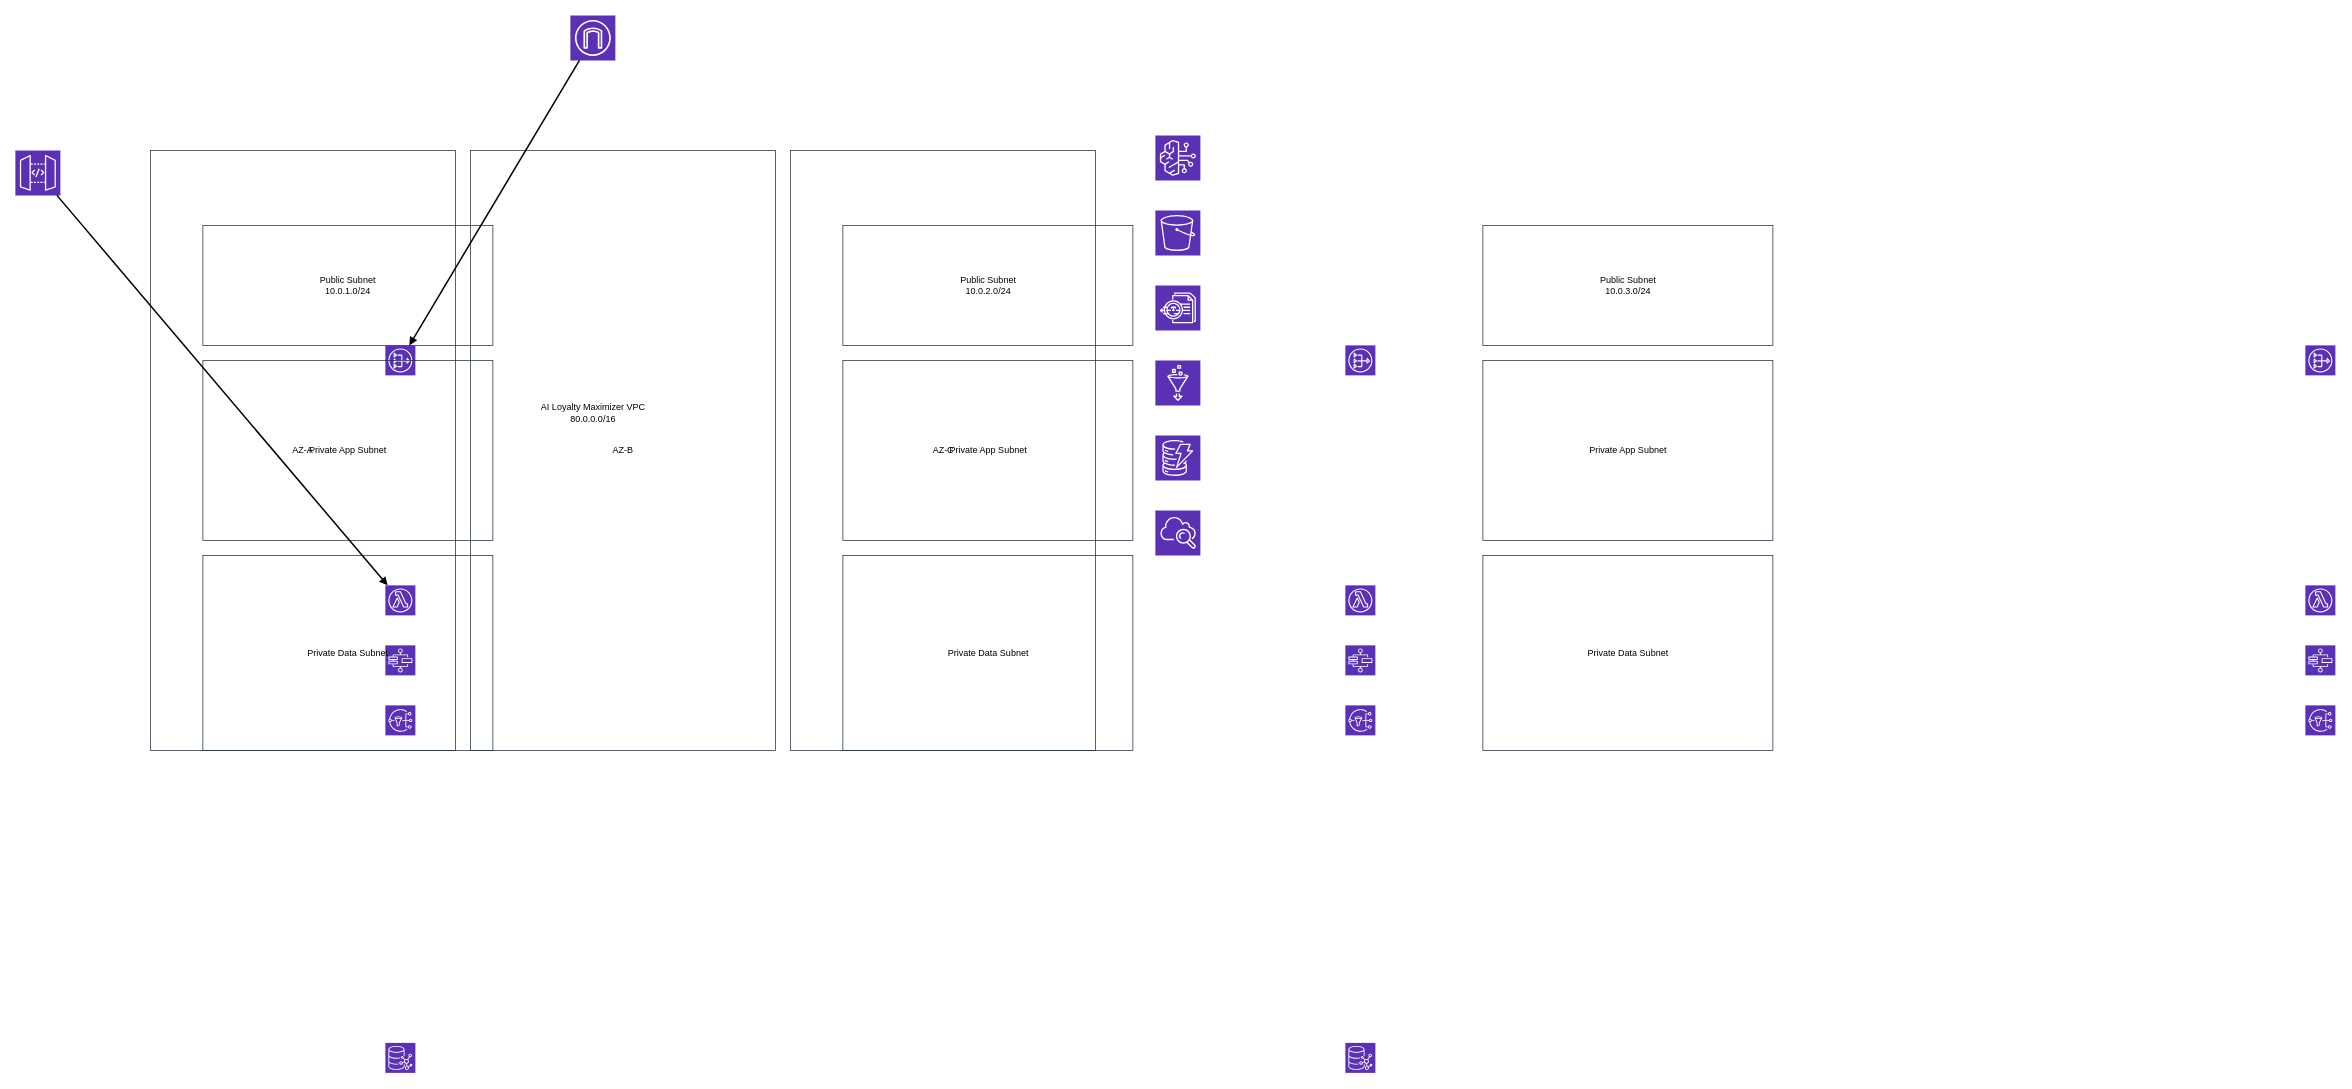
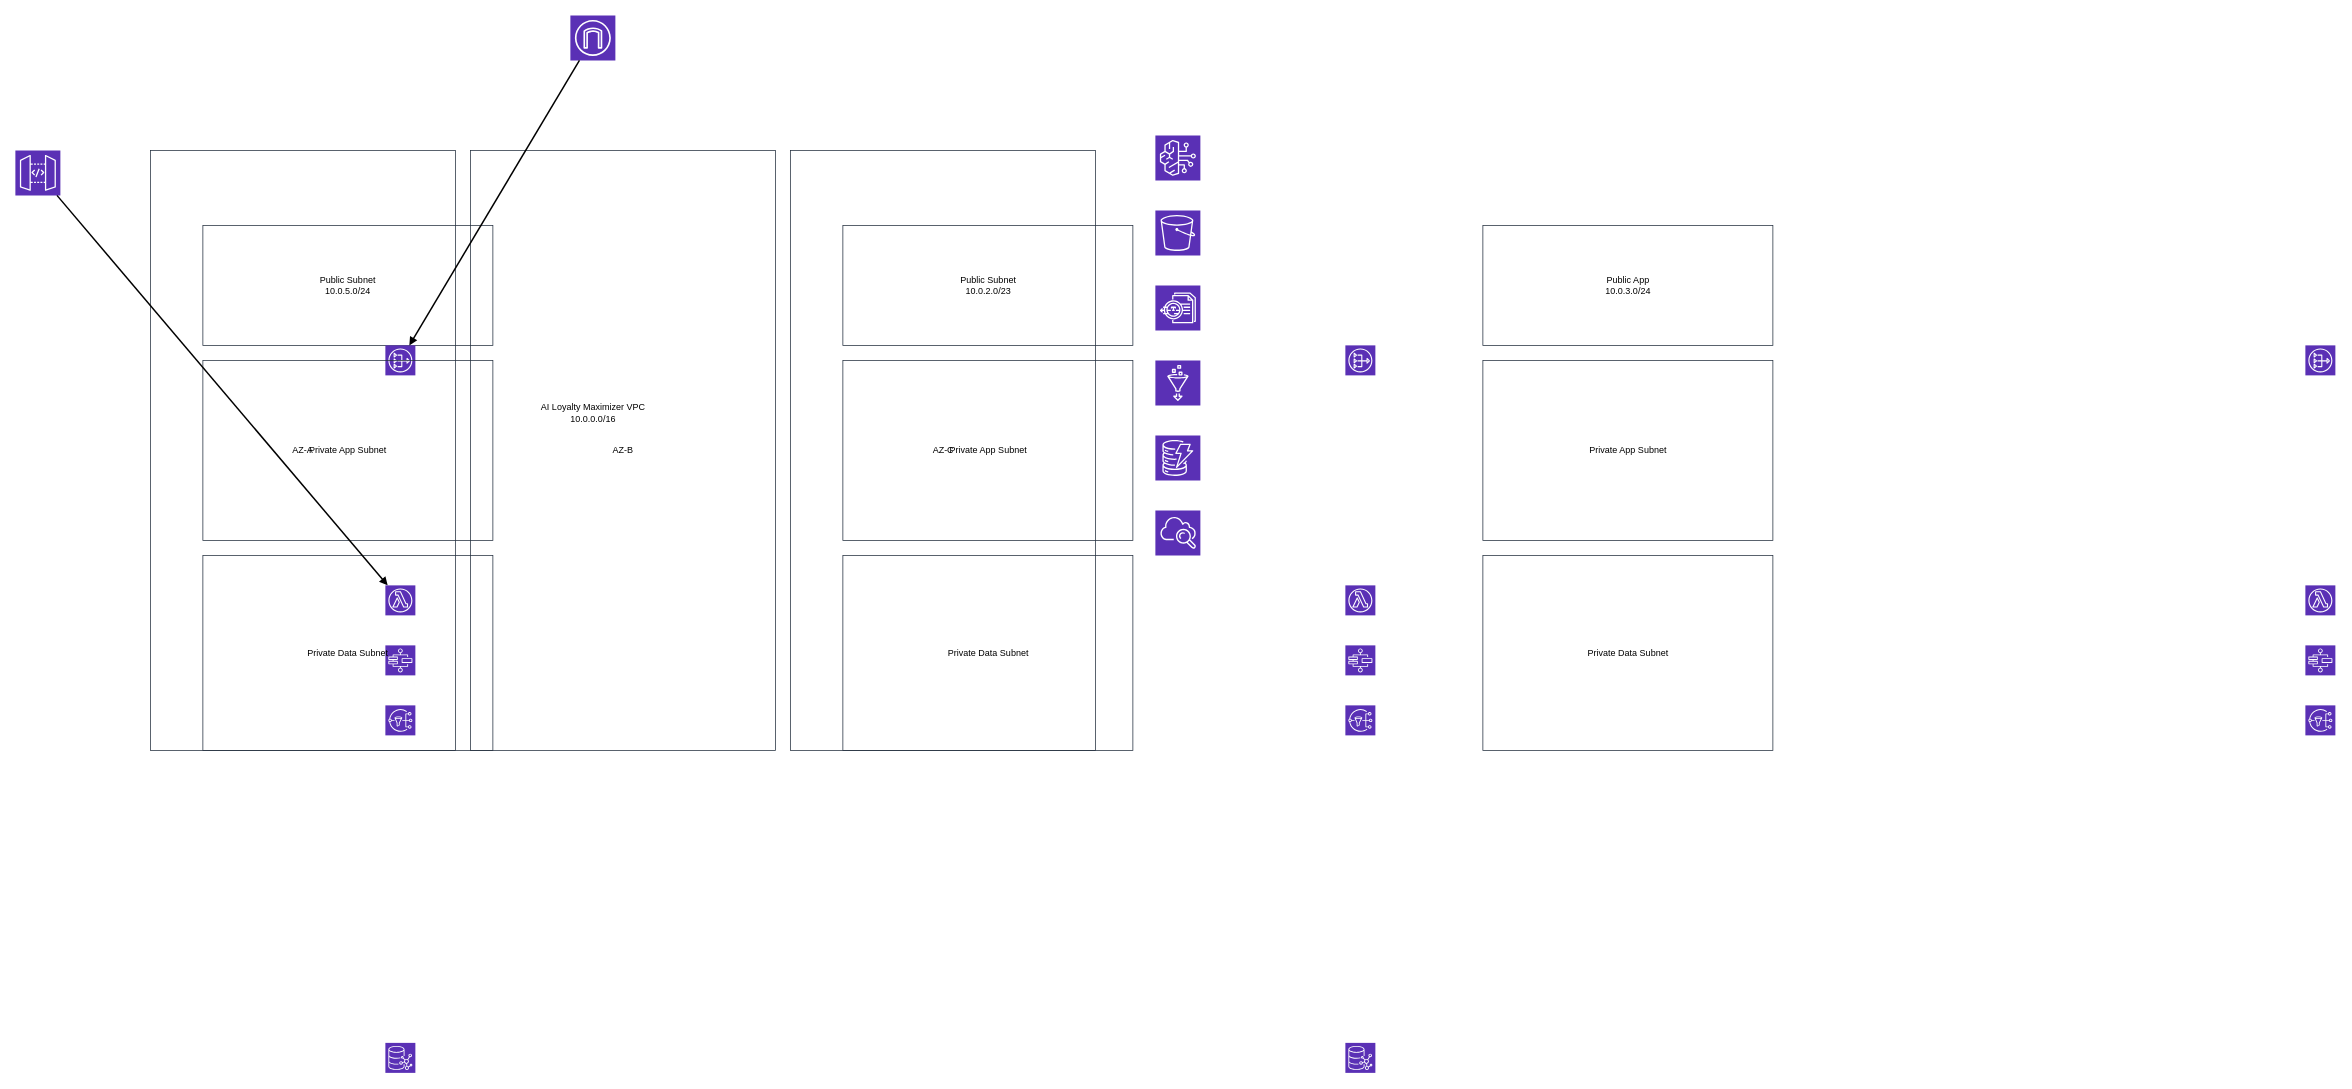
  <mxCell id="0" />
  <mxCell id="1" parent="0" />
- <mxCell id="2" parent="1" value="AI Loyalty Maximizer VPC&#10;80.0.0.0/16" style="shape=mxgraph.aws4.vpc;fillColor=none;strokeColor=#232F3E;fontSize=12;html=1;" vertex="1"><mxGeometry as="geometry" x="140" y="120" width="1300" height="860" /></mxCell>
+ <mxCell id="2" parent="1" value="AI Loyalty Maximizer VPC&#10;10.0.0.0/16" style="shape=mxgraph.aws4.vpc;fillColor=none;strokeColor=#232F3E;fontSize=12;html=1;" vertex="1"><mxGeometry as="geometry" x="140" y="120" width="1300" height="860" /></mxCell>
  <mxCell id="3" parent="2" value="AZ-A" style="shape=mxgraph.aws4.availability_zone;fillColor=none;strokeColor=#232F3E;fontSize=12;html=1;" vertex="1"><mxGeometry as="geometry" x="60.0" y="80" width="406.667" height="800" /></mxCell>
- <mxCell id="4" parent="3" value="Public Subnet&#10;10.0.1.0/24" style="shape=mxgraph.aws4.public_subnet;fillColor=none;strokeColor=#232F3E;fontSize=12;html=1;" vertex="1"><mxGeometry as="geometry" x="70.0" y="100" width="386.667" height="160" /></mxCell>
+ <mxCell id="4" parent="3" value="Public Subnet&#10;10.0.5.0/24" style="shape=mxgraph.aws4.public_subnet;fillColor=none;strokeColor=#232F3E;fontSize=12;html=1;" vertex="1"><mxGeometry as="geometry" x="70.0" y="100" width="386.667" height="160" /></mxCell>
  <mxCell id="5" parent="4" style="shape=mxgraph.aws4.resourceIcon;resIcon=mxgraph.aws4.nat_gateway;gradientColor=none;fillColor=#5A30B5;strokeColor=#FFFFFF;verticalLabelPosition=bottom;verticalAlign=top;fontColor=#232F3E;html=1;" vertex="1"><mxGeometry as="geometry" x="243.333" y="160.0" width="40" height="40" /></mxCell>
  <mxCell id="6" parent="3" value="Private App Subnet" style="shape=mxgraph.aws4.private_subnet;fillColor=none;strokeColor=#232F3E;fontSize=12;html=1;" vertex="1"><mxGeometry as="geometry" x="70.0" y="280" width="386.667" height="240" /></mxCell>
  <mxCell id="7" parent="6" style="shape=mxgraph.aws4.resourceIcon;resIcon=mxgraph.aws4.lambda_function;gradientColor=none;fillColor=#5A30B5;strokeColor=#FFFFFF;verticalLabelPosition=bottom;verticalAlign=top;fontColor=#232F3E;html=1;" vertex="1"><mxGeometry as="geometry" x="243.333" y="300" width="40" height="40" /></mxCell>
  <mxCell id="8" parent="6" style="shape=mxgraph.aws4.resourceIcon;resIcon=mxgraph.aws4.step_functions;gradientColor=none;fillColor=#5A30B5;strokeColor=#FFFFFF;verticalLabelPosition=bottom;verticalAlign=top;fontColor=#232F3E;html=1;" vertex="1"><mxGeometry as="geometry" x="243.333" y="380" width="40" height="40" /></mxCell>
  <mxCell id="9" parent="6" style="shape=mxgraph.aws4.resourceIcon;resIcon=mxgraph.aws4.sns;gradientColor=none;fillColor=#5A30B5;strokeColor=#FFFFFF;verticalLabelPosition=bottom;verticalAlign=top;fontColor=#232F3E;html=1;" vertex="1"><mxGeometry as="geometry" x="243.333" y="460" width="40" height="40" /></mxCell>
  <mxCell id="10" parent="3" value="Private Data Subnet" style="shape=mxgraph.aws4.private_subnet;fillColor=none;strokeColor=#232F3E;fontSize=12;html=1;" vertex="1"><mxGeometry as="geometry" x="70.0" y="540" width="386.667" height="260" /></mxCell>
  <mxCell id="11" parent="10" style="shape=mxgraph.aws4.resourceIcon;resIcon=mxgraph.aws4.neptune;gradientColor=none;fillColor=#5A30B5;strokeColor=#FFFFFF;verticalLabelPosition=bottom;verticalAlign=top;fontColor=#232F3E;html=1;" vertex="1"><mxGeometry as="geometry" x="243.333" y="650.0" width="40" height="40" /></mxCell>
  <mxCell id="12" parent="2" value="AZ-B" style="shape=mxgraph.aws4.availability_zone;fillColor=none;strokeColor=#232F3E;fontSize=12;html=1;" vertex="1"><mxGeometry as="geometry" x="486.667" y="80" width="406.667" height="800" /></mxCell>
- <mxCell id="13" parent="12" value="Public Subnet&#10;10.0.2.0/24" style="shape=mxgraph.aws4.public_subnet;fillColor=none;strokeColor=#232F3E;fontSize=12;html=1;" vertex="1"><mxGeometry as="geometry" x="496.667" y="100" width="386.667" height="160" /></mxCell>
+ <mxCell id="13" parent="12" value="Public Subnet&#10;10.0.2.0/23" style="shape=mxgraph.aws4.public_subnet;fillColor=none;strokeColor=#232F3E;fontSize=12;html=1;" vertex="1"><mxGeometry as="geometry" x="496.667" y="100" width="386.667" height="160" /></mxCell>
  <mxCell id="14" parent="13" style="shape=mxgraph.aws4.resourceIcon;resIcon=mxgraph.aws4.nat_gateway;gradientColor=none;fillColor=#5A30B5;strokeColor=#FFFFFF;verticalLabelPosition=bottom;verticalAlign=top;fontColor=#232F3E;html=1;" vertex="1"><mxGeometry as="geometry" x="670.0" y="160.0" width="40" height="40" /></mxCell>
  <mxCell id="15" parent="12" value="Private App Subnet" style="shape=mxgraph.aws4.private_subnet;fillColor=none;strokeColor=#232F3E;fontSize=12;html=1;" vertex="1"><mxGeometry as="geometry" x="496.667" y="280" width="386.667" height="240" /></mxCell>
  <mxCell id="16" parent="15" style="shape=mxgraph.aws4.resourceIcon;resIcon=mxgraph.aws4.lambda_function;gradientColor=none;fillColor=#5A30B5;strokeColor=#FFFFFF;verticalLabelPosition=bottom;verticalAlign=top;fontColor=#232F3E;html=1;" vertex="1"><mxGeometry as="geometry" x="670.0" y="300" width="40" height="40" /></mxCell>
  <mxCell id="17" parent="15" style="shape=mxgraph.aws4.resourceIcon;resIcon=mxgraph.aws4.step_functions;gradientColor=none;fillColor=#5A30B5;strokeColor=#FFFFFF;verticalLabelPosition=bottom;verticalAlign=top;fontColor=#232F3E;html=1;" vertex="1"><mxGeometry as="geometry" x="670.0" y="380" width="40" height="40" /></mxCell>
  <mxCell id="18" parent="15" style="shape=mxgraph.aws4.resourceIcon;resIcon=mxgraph.aws4.sns;gradientColor=none;fillColor=#5A30B5;strokeColor=#FFFFFF;verticalLabelPosition=bottom;verticalAlign=top;fontColor=#232F3E;html=1;" vertex="1"><mxGeometry as="geometry" x="670.0" y="460" width="40" height="40" /></mxCell>
  <mxCell id="19" parent="12" value="Private Data Subnet" style="shape=mxgraph.aws4.private_subnet;fillColor=none;strokeColor=#232F3E;fontSize=12;html=1;" vertex="1"><mxGeometry as="geometry" x="496.667" y="540" width="386.667" height="260" /></mxCell>
  <mxCell id="20" parent="19" style="shape=mxgraph.aws4.resourceIcon;resIcon=mxgraph.aws4.neptune;gradientColor=none;fillColor=#5A30B5;strokeColor=#FFFFFF;verticalLabelPosition=bottom;verticalAlign=top;fontColor=#232F3E;html=1;" vertex="1"><mxGeometry as="geometry" x="670.0" y="650.0" width="40" height="40" /></mxCell>
  <mxCell id="21" parent="2" value="AZ-C" style="shape=mxgraph.aws4.availability_zone;fillColor=none;strokeColor=#232F3E;fontSize=12;html=1;" vertex="1"><mxGeometry as="geometry" x="913.333" y="80" width="406.667" height="800" /></mxCell>
- <mxCell id="22" parent="21" value="Public Subnet&#10;10.0.3.0/24" style="shape=mxgraph.aws4.public_subnet;fillColor=none;strokeColor=#232F3E;fontSize=12;html=1;" vertex="1"><mxGeometry as="geometry" x="923.333" y="100" width="386.667" height="160" /></mxCell>
+ <mxCell id="22" parent="21" value="Public App&#10;10.0.3.0/24" style="shape=mxgraph.aws4.public_subnet;fillColor=none;strokeColor=#232F3E;fontSize=12;html=1;" vertex="1"><mxGeometry as="geometry" x="923.333" y="100" width="386.667" height="160" /></mxCell>
  <mxCell id="23" parent="22" style="shape=mxgraph.aws4.resourceIcon;resIcon=mxgraph.aws4.nat_gateway;gradientColor=none;fillColor=#5A30B5;strokeColor=#FFFFFF;verticalLabelPosition=bottom;verticalAlign=top;fontColor=#232F3E;html=1;" vertex="1"><mxGeometry as="geometry" x="1096.667" y="160.0" width="40" height="40" /></mxCell>
  <mxCell id="24" parent="21" value="Private App Subnet" style="shape=mxgraph.aws4.private_subnet;fillColor=none;strokeColor=#232F3E;fontSize=12;html=1;" vertex="1"><mxGeometry as="geometry" x="923.333" y="280" width="386.667" height="240" /></mxCell>
  <mxCell id="25" parent="24" style="shape=mxgraph.aws4.resourceIcon;resIcon=mxgraph.aws4.lambda_function;gradientColor=none;fillColor=#5A30B5;strokeColor=#FFFFFF;verticalLabelPosition=bottom;verticalAlign=top;fontColor=#232F3E;html=1;" vertex="1"><mxGeometry as="geometry" x="1096.667" y="300" width="40" height="40" /></mxCell>
  <mxCell id="26" parent="24" style="shape=mxgraph.aws4.resourceIcon;resIcon=mxgraph.aws4.step_functions;gradientColor=none;fillColor=#5A30B5;strokeColor=#FFFFFF;verticalLabelPosition=bottom;verticalAlign=top;fontColor=#232F3E;html=1;" vertex="1"><mxGeometry as="geometry" x="1096.667" y="380" width="40" height="40" /></mxCell>
  <mxCell id="27" parent="24" style="shape=mxgraph.aws4.resourceIcon;resIcon=mxgraph.aws4.sns;gradientColor=none;fillColor=#5A30B5;strokeColor=#FFFFFF;verticalLabelPosition=bottom;verticalAlign=top;fontColor=#232F3E;html=1;" vertex="1"><mxGeometry as="geometry" x="1096.667" y="460" width="40" height="40" /></mxCell>
  <mxCell id="28" parent="21" value="Private Data Subnet" style="shape=mxgraph.aws4.private_subnet;fillColor=none;strokeColor=#232F3E;fontSize=12;html=1;" vertex="1"><mxGeometry as="geometry" x="923.333" y="540" width="386.667" height="260" /></mxCell>
  <mxCell id="29" parent="1" style="shape=mxgraph.aws4.resourceIcon;resIcon=mxgraph.aws4.internet_gateway;gradientColor=none;fillColor=#5A30B5;strokeColor=#FFFFFF;verticalLabelPosition=bottom;verticalAlign=top;fontColor=#232F3E;html=1;" vertex="1"><mxGeometry as="geometry" x="760" y="20" width="60" height="60" /></mxCell>
  <mxCell id="30" parent="1" style="shape=mxgraph.aws4.resourceIcon;resIcon=mxgraph.aws4.api_gateway;gradientColor=none;fillColor=#5A30B5;strokeColor=#FFFFFF;verticalLabelPosition=bottom;verticalAlign=top;fontColor=#232F3E;html=1;" vertex="1"><mxGeometry as="geometry" x="20" y="200" width="60" height="60" /></mxCell>
  <mxCell id="31" parent="1" style="endArrow=block;endFill=1;strokeWidth=2;" edge="1" source="30" target="7"><mxGeometry as="geometry" relative="1" /></mxCell>
  <mxCell id="32" parent="1" style="endArrow=block;endFill=1;strokeWidth=2;" edge="1" source="29" target="5"><mxGeometry as="geometry" relative="1" /></mxCell>
  <mxCell id="33" parent="1" style="shape=mxgraph.aws4.resourceIcon;resIcon=mxgraph.aws4.bedrock;gradientColor=none;fillColor=#5A30B5;strokeColor=#FFFFFF;verticalLabelPosition=bottom;verticalAlign=top;fontColor=#232F3E;html=1;" vertex="1"><mxGeometry as="geometry" x="1540" y="180" width="60" height="60" /></mxCell>
  <mxCell id="34" parent="1" style="shape=mxgraph.aws4.resourceIcon;resIcon=mxgraph.aws4.s3;gradientColor=none;fillColor=#5A30B5;strokeColor=#FFFFFF;verticalLabelPosition=bottom;verticalAlign=top;fontColor=#232F3E;html=1;" vertex="1"><mxGeometry as="geometry" x="1540" y="280" width="60" height="60" /></mxCell>
  <mxCell id="35" parent="1" style="shape=mxgraph.aws4.resourceIcon;resIcon=mxgraph.aws4.textract;gradientColor=none;fillColor=#5A30B5;strokeColor=#FFFFFF;verticalLabelPosition=bottom;verticalAlign=top;fontColor=#232F3E;html=1;" vertex="1"><mxGeometry as="geometry" x="1540" y="380" width="60" height="60" /></mxCell>
  <mxCell id="36" parent="1" style="shape=mxgraph.aws4.resourceIcon;resIcon=mxgraph.aws4.glue;gradientColor=none;fillColor=#5A30B5;strokeColor=#FFFFFF;verticalLabelPosition=bottom;verticalAlign=top;fontColor=#232F3E;html=1;" vertex="1"><mxGeometry as="geometry" x="1540" y="480" width="60" height="60" /></mxCell>
  <mxCell id="37" parent="1" style="shape=mxgraph.aws4.resourceIcon;resIcon=mxgraph.aws4.dynamodb;gradientColor=none;fillColor=#5A30B5;strokeColor=#FFFFFF;verticalLabelPosition=bottom;verticalAlign=top;fontColor=#232F3E;html=1;" vertex="1"><mxGeometry as="geometry" x="1540" y="580" width="60" height="60" /></mxCell>
  <mxCell id="38" parent="1" style="shape=mxgraph.aws4.resourceIcon;resIcon=mxgraph.aws4.cloudwatch;gradientColor=none;fillColor=#5A30B5;strokeColor=#FFFFFF;verticalLabelPosition=bottom;verticalAlign=top;fontColor=#232F3E;html=1;" vertex="1"><mxGeometry as="geometry" x="1540" y="680" width="60" height="60" /></mxCell>
